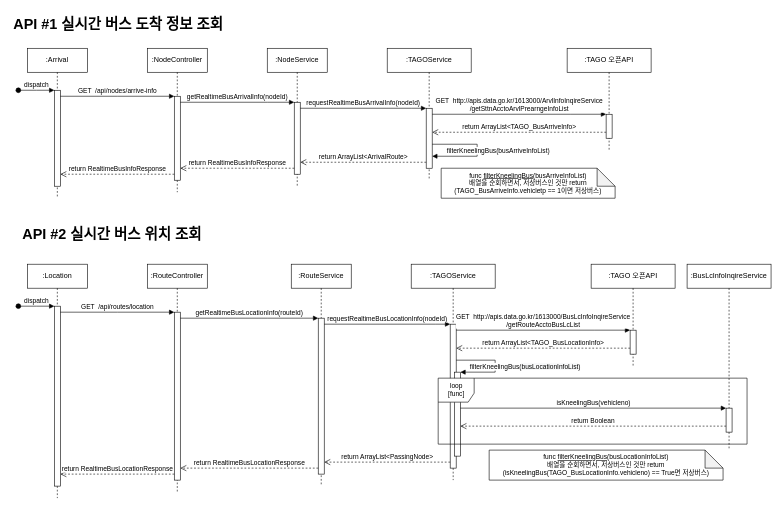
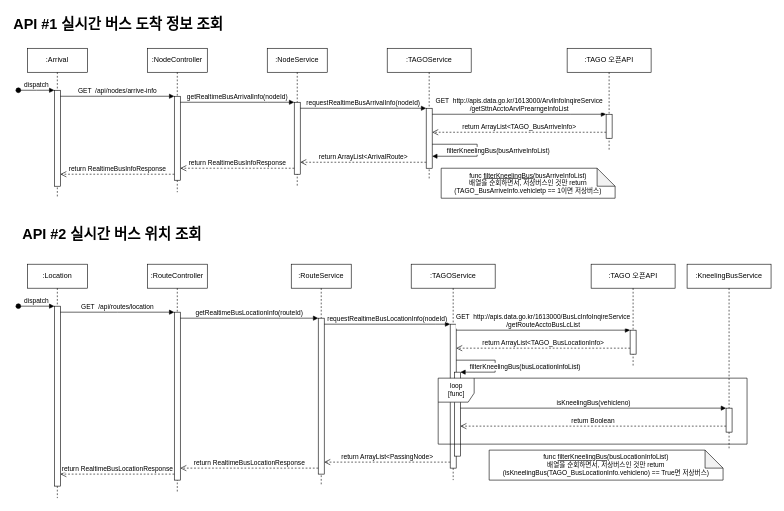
  <mxCell id="0" />
  <mxCell id="1" parent="0" />
  <mxCell id="2" value=":Arrival" style="shape=umlLifeline;perimeter=lifelinePerimeter;whiteSpace=wrap;html=1;container=0;dropTarget=0;collapsible=0;recursiveResize=0;outlineConnect=0;portConstraint=eastwest;newEdgeStyle={&quot;edgeStyle&quot;:&quot;elbowEdgeStyle&quot;,&quot;elbow&quot;:&quot;vertical&quot;,&quot;curved&quot;:0,&quot;rounded&quot;:0};" parent="1" vertex="1"><mxGeometry x="45" y="80" width="100" height="250" as="geometry" /></mxCell>
  <mxCell id="3" value="" style="html=1;points=[];perimeter=orthogonalPerimeter;outlineConnect=0;targetShapes=umlLifeline;portConstraint=eastwest;newEdgeStyle={&quot;edgeStyle&quot;:&quot;elbowEdgeStyle&quot;,&quot;elbow&quot;:&quot;vertical&quot;,&quot;curved&quot;:0,&quot;rounded&quot;:0};" parent="2" vertex="1"><mxGeometry x="45" y="70" width="10" height="160" as="geometry" /></mxCell>
  <mxCell id="4" value="dispatch" style="html=1;verticalAlign=bottom;startArrow=oval;endArrow=block;startSize=8;edgeStyle=elbowEdgeStyle;elbow=vertical;curved=0;rounded=0;" parent="2" target="3" edge="1"><mxGeometry relative="1" as="geometry"><mxPoint x="-15" y="70" as="sourcePoint" /></mxGeometry></mxCell>
  <mxCell id="5" value=":NodeController" style="shape=umlLifeline;perimeter=lifelinePerimeter;whiteSpace=wrap;html=1;container=0;dropTarget=0;collapsible=0;recursiveResize=0;outlineConnect=0;portConstraint=eastwest;newEdgeStyle={&quot;edgeStyle&quot;:&quot;elbowEdgeStyle&quot;,&quot;elbow&quot;:&quot;vertical&quot;,&quot;curved&quot;:0,&quot;rounded&quot;:0};" parent="1" vertex="1"><mxGeometry x="245" y="80" width="100" height="240" as="geometry" /></mxCell>
  <mxCell id="6" value="" style="html=1;points=[];perimeter=orthogonalPerimeter;outlineConnect=0;targetShapes=umlLifeline;portConstraint=eastwest;newEdgeStyle={&quot;edgeStyle&quot;:&quot;elbowEdgeStyle&quot;,&quot;elbow&quot;:&quot;vertical&quot;,&quot;curved&quot;:0,&quot;rounded&quot;:0};" parent="5" vertex="1"><mxGeometry x="45" y="80" width="10" height="140" as="geometry" /></mxCell>
  <mxCell id="7" value="GET&amp;nbsp;&amp;nbsp;/api/nodes/arrive-info" style="html=1;verticalAlign=bottom;endArrow=block;edgeStyle=elbowEdgeStyle;elbow=vertical;curved=0;rounded=0;" parent="1" source="3" target="6" edge="1"><mxGeometry relative="1" as="geometry"><mxPoint x="210" y="170" as="sourcePoint" /><Array as="points"><mxPoint x="195" y="160" /></Array></mxGeometry></mxCell>
  <mxCell id="8" value=":TAGOService" style="shape=umlLifeline;perimeter=lifelinePerimeter;whiteSpace=wrap;html=1;container=0;dropTarget=0;collapsible=0;recursiveResize=0;outlineConnect=0;portConstraint=eastwest;newEdgeStyle={&quot;edgeStyle&quot;:&quot;elbowEdgeStyle&quot;,&quot;elbow&quot;:&quot;vertical&quot;,&quot;curved&quot;:0,&quot;rounded&quot;:0};" vertex="1" parent="1"><mxGeometry x="645" y="80" width="140" height="220" as="geometry" /></mxCell>
  <mxCell id="9" value="" style="html=1;points=[];perimeter=orthogonalPerimeter;outlineConnect=0;targetShapes=umlLifeline;portConstraint=eastwest;newEdgeStyle={&quot;edgeStyle&quot;:&quot;elbowEdgeStyle&quot;,&quot;elbow&quot;:&quot;vertical&quot;,&quot;curved&quot;:0,&quot;rounded&quot;:0};" vertex="1" parent="8"><mxGeometry x="65" y="100" width="10" height="100" as="geometry" /></mxCell>
  <mxCell id="10" value="filterKneelingBus(busArriveInfoList)" style="html=1;verticalAlign=bottom;endArrow=block;rounded=0;fontFamily=Helvetica;fontSize=11;" edge="1" parent="8" source="9" target="9"><mxGeometry x="0.172" y="-40" width="80" relative="1" as="geometry"><mxPoint x="90" y="300" as="sourcePoint" /><mxPoint x="80" y="180" as="targetPoint" /><Array as="points"><mxPoint x="150" y="160" /><mxPoint x="150" y="180" /></Array><mxPoint x="40" y="40" as="offset" /></mxGeometry></mxCell>
  <mxCell id="11" value=":NodeService" style="shape=umlLifeline;perimeter=lifelinePerimeter;whiteSpace=wrap;html=1;container=0;dropTarget=0;collapsible=0;recursiveResize=0;outlineConnect=0;portConstraint=eastwest;newEdgeStyle={&quot;edgeStyle&quot;:&quot;elbowEdgeStyle&quot;,&quot;elbow&quot;:&quot;vertical&quot;,&quot;curved&quot;:0,&quot;rounded&quot;:0};" vertex="1" parent="1"><mxGeometry x="445" y="80" width="100" height="230" as="geometry" /></mxCell>
  <mxCell id="12" value="" style="html=1;points=[];perimeter=orthogonalPerimeter;outlineConnect=0;targetShapes=umlLifeline;portConstraint=eastwest;newEdgeStyle={&quot;edgeStyle&quot;:&quot;elbowEdgeStyle&quot;,&quot;elbow&quot;:&quot;vertical&quot;,&quot;curved&quot;:0,&quot;rounded&quot;:0};" vertex="1" parent="11"><mxGeometry x="45" y="90" width="10" height="120" as="geometry" /></mxCell>
  <mxCell id="13" value="getRealtimeBusArrivalInfo(nodeId)" style="html=1;verticalAlign=bottom;endArrow=block;edgeStyle=elbowEdgeStyle;elbow=vertical;curved=0;rounded=0;" edge="1" parent="1" source="6" target="12"><mxGeometry relative="1" as="geometry"><mxPoint x="305" y="170" as="sourcePoint" /><Array as="points"><mxPoint x="445" y="170" /><mxPoint x="400" y="180" /></Array><mxPoint x="495" y="180" as="targetPoint" /></mxGeometry></mxCell>
  <mxCell id="14" value="requestRealtimeBusArrivalInfo(nodeId)" style="html=1;verticalAlign=bottom;endArrow=block;edgeStyle=elbowEdgeStyle;elbow=vertical;curved=0;rounded=0;" edge="1" parent="1" source="12" target="9"><mxGeometry relative="1" as="geometry"><mxPoint x="505" y="190" as="sourcePoint" /><Array as="points"><mxPoint x="685" y="180" /><mxPoint x="605" y="190" /></Array><mxPoint x="695" y="190" as="targetPoint" /></mxGeometry></mxCell>
  <mxCell id="15" value=":TAGO 오픈API" style="shape=umlLifeline;perimeter=lifelinePerimeter;whiteSpace=wrap;html=1;container=0;dropTarget=0;collapsible=0;recursiveResize=0;outlineConnect=0;portConstraint=eastwest;newEdgeStyle={&quot;edgeStyle&quot;:&quot;elbowEdgeStyle&quot;,&quot;elbow&quot;:&quot;vertical&quot;,&quot;curved&quot;:0,&quot;rounded&quot;:0};" vertex="1" parent="1"><mxGeometry x="945" y="80" width="140" height="170" as="geometry" /></mxCell>
  <mxCell id="16" value="" style="html=1;points=[];perimeter=orthogonalPerimeter;outlineConnect=0;targetShapes=umlLifeline;portConstraint=eastwest;newEdgeStyle={&quot;edgeStyle&quot;:&quot;elbowEdgeStyle&quot;,&quot;elbow&quot;:&quot;vertical&quot;,&quot;curved&quot;:0,&quot;rounded&quot;:0};" vertex="1" parent="15"><mxGeometry x="65" y="110" width="10" height="40" as="geometry" /></mxCell>
  <mxCell id="17" value="&lt;font style=&quot;font-size: 11px;&quot;&gt;GET&amp;nbsp;&amp;nbsp;http://apis.data.go.kr/1613000/ArvlInfoInqireService&lt;br&gt;/&lt;span style=&quot;line-height: 107%;&quot; lang=&quot;EN-US&quot;&gt;getSttnAcctoArvlPrearngeInfoList&lt;/span&gt;&lt;/font&gt;" style="html=1;verticalAlign=bottom;endArrow=block;edgeStyle=elbowEdgeStyle;elbow=vertical;curved=0;rounded=0;" edge="1" parent="1" target="16" source="9"><mxGeometry relative="1" as="geometry"><mxPoint x="765" y="190" as="sourcePoint" /><Array as="points"><mxPoint x="950" y="190" /><mxPoint x="870" y="200" /></Array><mxPoint x="960" y="200" as="targetPoint" /></mxGeometry></mxCell>
  <mxCell id="18" value="return ArrayList&amp;lt;TAGO_BusArriveInfo&amp;gt;" style="html=1;verticalAlign=bottom;endArrow=open;dashed=1;endSize=8;edgeStyle=elbowEdgeStyle;elbow=vertical;curved=0;rounded=0;" edge="1" parent="1" source="16" target="9"><mxGeometry relative="1" as="geometry"><mxPoint x="765" y="220" as="targetPoint" /><Array as="points"><mxPoint x="870" y="220" /><mxPoint x="960" y="230" /><mxPoint x="935" y="239.5" /></Array><mxPoint x="1020" y="239.5" as="sourcePoint" /></mxGeometry></mxCell>
  <mxCell id="19" value="return ArrayList&amp;lt;ArrivalRoute&amp;gt;" style="html=1;verticalAlign=bottom;endArrow=open;dashed=1;endSize=8;edgeStyle=elbowEdgeStyle;elbow=vertical;curved=0;rounded=0;" edge="1" parent="1" source="9" target="12"><mxGeometry relative="1" as="geometry"><mxPoint x="720" y="230" as="targetPoint" /><Array as="points"><mxPoint x="545" y="270" /><mxPoint x="685" y="390" /><mxPoint x="625" y="330" /><mxPoint x="635" y="350" /><mxPoint x="615" y="370" /><mxPoint x="970" y="240" /><mxPoint x="945" y="249.5" /></Array><mxPoint x="1020" y="230" as="sourcePoint" /></mxGeometry></mxCell>
  <mxCell id="20" value="return RealtimeBusInfoResponse" style="html=1;verticalAlign=bottom;endArrow=open;dashed=1;endSize=8;edgeStyle=elbowEdgeStyle;elbow=vertical;curved=0;rounded=0;" edge="1" parent="1" source="12" target="6"><mxGeometry relative="1" as="geometry"><mxPoint x="280" y="370" as="targetPoint" /><Array as="points"><mxPoint x="395" y="280" /><mxPoint x="435" y="340" /><mxPoint x="335" y="360" /><mxPoint x="415" y="370" /><mxPoint x="395" y="390" /><mxPoint x="750" y="260" /><mxPoint x="725" y="269.5" /></Array><mxPoint x="480" y="370" as="sourcePoint" /></mxGeometry></mxCell>
  <mxCell id="21" value="return RealtimeBusInfoResponse" style="html=1;verticalAlign=bottom;endArrow=open;dashed=1;endSize=8;edgeStyle=elbowEdgeStyle;elbow=vertical;curved=0;rounded=0;" edge="1" parent="1" source="6" target="3"><mxGeometry relative="1" as="geometry"><mxPoint x="55" y="370" as="targetPoint" /><Array as="points"><mxPoint x="275" y="290" /><mxPoint x="285" y="350" /><mxPoint x="190" y="370" /><mxPoint x="90" y="390" /><mxPoint x="170" y="400" /><mxPoint x="150" y="420" /><mxPoint x="505" y="290" /><mxPoint x="480" y="299.5" /></Array><mxPoint x="285" y="370" as="sourcePoint" /></mxGeometry></mxCell>
  <mxCell id="22" value=":Location" style="shape=umlLifeline;perimeter=lifelinePerimeter;whiteSpace=wrap;html=1;container=0;dropTarget=0;collapsible=0;recursiveResize=0;outlineConnect=0;portConstraint=eastwest;newEdgeStyle={&quot;edgeStyle&quot;:&quot;elbowEdgeStyle&quot;,&quot;elbow&quot;:&quot;vertical&quot;,&quot;curved&quot;:0,&quot;rounded&quot;:0};" vertex="1" parent="1"><mxGeometry x="45" y="440" width="100" height="390" as="geometry" /></mxCell>
  <mxCell id="23" value="" style="html=1;points=[];perimeter=orthogonalPerimeter;outlineConnect=0;targetShapes=umlLifeline;portConstraint=eastwest;newEdgeStyle={&quot;edgeStyle&quot;:&quot;elbowEdgeStyle&quot;,&quot;elbow&quot;:&quot;vertical&quot;,&quot;curved&quot;:0,&quot;rounded&quot;:0};" vertex="1" parent="22"><mxGeometry x="45" y="70" width="10" height="300" as="geometry" /></mxCell>
  <mxCell id="24" value="dispatch" style="html=1;verticalAlign=bottom;startArrow=oval;endArrow=block;startSize=8;edgeStyle=elbowEdgeStyle;elbow=vertical;curved=0;rounded=0;" edge="1" parent="22" target="23"><mxGeometry relative="1" as="geometry"><mxPoint x="-15" y="70" as="sourcePoint" /></mxGeometry></mxCell>
  <mxCell id="25" value=":RouteController" style="shape=umlLifeline;perimeter=lifelinePerimeter;whiteSpace=wrap;html=1;container=0;dropTarget=0;collapsible=0;recursiveResize=0;outlineConnect=0;portConstraint=eastwest;newEdgeStyle={&quot;edgeStyle&quot;:&quot;elbowEdgeStyle&quot;,&quot;elbow&quot;:&quot;vertical&quot;,&quot;curved&quot;:0,&quot;rounded&quot;:0};" vertex="1" parent="1"><mxGeometry x="245" y="440" width="100" height="380" as="geometry" /></mxCell>
  <mxCell id="26" value="" style="html=1;points=[];perimeter=orthogonalPerimeter;outlineConnect=0;targetShapes=umlLifeline;portConstraint=eastwest;newEdgeStyle={&quot;edgeStyle&quot;:&quot;elbowEdgeStyle&quot;,&quot;elbow&quot;:&quot;vertical&quot;,&quot;curved&quot;:0,&quot;rounded&quot;:0};" vertex="1" parent="25"><mxGeometry x="45" y="80" width="10" height="280" as="geometry" /></mxCell>
  <mxCell id="27" value="GET&amp;nbsp;&amp;nbsp;/api/routes/location" style="html=1;verticalAlign=bottom;endArrow=block;edgeStyle=elbowEdgeStyle;elbow=vertical;curved=0;rounded=0;" edge="1" parent="1" source="23" target="26"><mxGeometry relative="1" as="geometry"><mxPoint x="210" y="530" as="sourcePoint" /><Array as="points"><mxPoint x="195" y="520" /></Array></mxGeometry></mxCell>
  <mxCell id="28" value=":TAGOService" style="shape=umlLifeline;perimeter=lifelinePerimeter;whiteSpace=wrap;html=1;container=0;dropTarget=0;collapsible=0;recursiveResize=0;outlineConnect=0;portConstraint=eastwest;newEdgeStyle={&quot;edgeStyle&quot;:&quot;elbowEdgeStyle&quot;,&quot;elbow&quot;:&quot;vertical&quot;,&quot;curved&quot;:0,&quot;rounded&quot;:0};" vertex="1" parent="1"><mxGeometry x="685" y="440" width="140" height="360" as="geometry" /></mxCell>
  <mxCell id="29" value="" style="html=1;points=[];perimeter=orthogonalPerimeter;outlineConnect=0;targetShapes=umlLifeline;portConstraint=eastwest;newEdgeStyle={&quot;edgeStyle&quot;:&quot;elbowEdgeStyle&quot;,&quot;elbow&quot;:&quot;vertical&quot;,&quot;curved&quot;:0,&quot;rounded&quot;:0};" vertex="1" parent="28"><mxGeometry x="65" y="100" width="10" height="240" as="geometry" /></mxCell>
  <mxCell id="30" value="filterKneelingBus(&lt;span style=&quot;background-color: rgb(248, 249, 250);&quot;&gt;busLocationInfoList&lt;/span&gt;)" style="html=1;verticalAlign=bottom;endArrow=block;rounded=0;fontFamily=Helvetica;fontSize=11;startArrow=none;" edge="1" parent="28" source="29" target="31"><mxGeometry x="0.189" y="-50" width="80" relative="1" as="geometry"><mxPoint x="90" y="300" as="sourcePoint" /><mxPoint x="170" y="300" as="targetPoint" /><Array as="points"><mxPoint x="140" y="160" /><mxPoint x="140" y="180" /></Array><mxPoint x="50" y="50" as="offset" /></mxGeometry></mxCell>
  <mxCell id="31" value="" style="html=1;points=[];perimeter=orthogonalPerimeter;outlineConnect=0;targetShapes=umlLifeline;portConstraint=eastwest;newEdgeStyle={&quot;edgeStyle&quot;:&quot;elbowEdgeStyle&quot;,&quot;elbow&quot;:&quot;vertical&quot;,&quot;curved&quot;:0,&quot;rounded&quot;:0};" vertex="1" parent="28"><mxGeometry x="72" y="180" width="10" height="140" as="geometry" /></mxCell>
  <mxCell id="32" value="" style="html=1;verticalAlign=bottom;endArrow=none;rounded=0;fontFamily=Helvetica;fontSize=11;" edge="1" parent="28" source="29" target="31"><mxGeometry x="0.133" y="-40" width="80" relative="1" as="geometry"><mxPoint x="785" y="700" as="sourcePoint" /><mxPoint x="785" y="720" as="targetPoint" /><Array as="points" /><mxPoint x="40" y="40" as="offset" /></mxGeometry></mxCell>
  <mxCell id="33" value=":RouteService" style="shape=umlLifeline;perimeter=lifelinePerimeter;whiteSpace=wrap;html=1;container=0;dropTarget=0;collapsible=0;recursiveResize=0;outlineConnect=0;portConstraint=eastwest;newEdgeStyle={&quot;edgeStyle&quot;:&quot;elbowEdgeStyle&quot;,&quot;elbow&quot;:&quot;vertical&quot;,&quot;curved&quot;:0,&quot;rounded&quot;:0};" vertex="1" parent="1"><mxGeometry x="485" y="440" width="100" height="370" as="geometry" /></mxCell>
  <mxCell id="34" value="" style="html=1;points=[];perimeter=orthogonalPerimeter;outlineConnect=0;targetShapes=umlLifeline;portConstraint=eastwest;newEdgeStyle={&quot;edgeStyle&quot;:&quot;elbowEdgeStyle&quot;,&quot;elbow&quot;:&quot;vertical&quot;,&quot;curved&quot;:0,&quot;rounded&quot;:0};" vertex="1" parent="33"><mxGeometry x="45" y="90" width="10" height="260" as="geometry" /></mxCell>
  <mxCell id="35" value="getRealtimeBusLocationInfo(routeId)" style="html=1;verticalAlign=bottom;endArrow=block;edgeStyle=elbowEdgeStyle;elbow=vertical;curved=0;rounded=0;" edge="1" parent="1" source="26" target="34"><mxGeometry relative="1" as="geometry"><mxPoint x="305" y="530" as="sourcePoint" /><Array as="points"><mxPoint x="445" y="530" /><mxPoint x="400" y="540" /></Array><mxPoint x="495" y="540" as="targetPoint" /></mxGeometry></mxCell>
  <mxCell id="36" value="requestRealtimeBusLocationInfo(nodeId)" style="html=1;verticalAlign=bottom;endArrow=block;edgeStyle=elbowEdgeStyle;elbow=vertical;curved=0;rounded=0;" edge="1" parent="1" source="34" target="29"><mxGeometry relative="1" as="geometry"><mxPoint x="545" y="550" as="sourcePoint" /><Array as="points"><mxPoint x="725" y="540" /><mxPoint x="645" y="550" /></Array><mxPoint x="735" y="550" as="targetPoint" /></mxGeometry></mxCell>
  <mxCell id="37" value=":TAGO 오픈API" style="shape=umlLifeline;perimeter=lifelinePerimeter;whiteSpace=wrap;html=1;container=0;dropTarget=0;collapsible=0;recursiveResize=0;outlineConnect=0;portConstraint=eastwest;newEdgeStyle={&quot;edgeStyle&quot;:&quot;elbowEdgeStyle&quot;,&quot;elbow&quot;:&quot;vertical&quot;,&quot;curved&quot;:0,&quot;rounded&quot;:0};" vertex="1" parent="1"><mxGeometry x="985" y="440" width="140" height="170" as="geometry" /></mxCell>
  <mxCell id="38" value="" style="html=1;points=[];perimeter=orthogonalPerimeter;outlineConnect=0;targetShapes=umlLifeline;portConstraint=eastwest;newEdgeStyle={&quot;edgeStyle&quot;:&quot;elbowEdgeStyle&quot;,&quot;elbow&quot;:&quot;vertical&quot;,&quot;curved&quot;:0,&quot;rounded&quot;:0};" vertex="1" parent="37"><mxGeometry x="65" y="110" width="10" height="40" as="geometry" /></mxCell>
  <mxCell id="39" value="&lt;font style=&quot;font-size: 11px;&quot;&gt;&lt;font style=&quot;&quot;&gt;GET&amp;nbsp;&amp;nbsp;&lt;span style=&quot;&quot; lang=&quot;EN-US&quot;&gt;http://apis.data.go.kr/1613000/BusLcInfoInqireService&lt;/span&gt;&lt;br&gt;/&lt;/font&gt;&lt;span lang=&quot;EN-US&quot;&gt;getRouteAcctoBusLcList&lt;/span&gt;&lt;/font&gt;" style="html=1;verticalAlign=bottom;endArrow=block;edgeStyle=elbowEdgeStyle;elbow=vertical;curved=0;rounded=0;" edge="1" parent="1" source="29" target="38"><mxGeometry relative="1" as="geometry"><mxPoint x="805" y="550" as="sourcePoint" /><Array as="points"><mxPoint x="990" y="550" /><mxPoint x="910" y="560" /></Array><mxPoint x="1000" y="560" as="targetPoint" /></mxGeometry></mxCell>
  <mxCell id="40" value="return ArrayList&amp;lt;TAGO_BusLocationInfo&amp;gt;" style="html=1;verticalAlign=bottom;endArrow=open;dashed=1;endSize=8;edgeStyle=elbowEdgeStyle;elbow=vertical;curved=0;rounded=0;" edge="1" parent="1" source="38" target="29"><mxGeometry relative="1" as="geometry"><mxPoint x="805" y="580" as="targetPoint" /><Array as="points"><mxPoint x="910" y="580" /><mxPoint x="1000" y="590" /><mxPoint x="975" y="599.5" /></Array><mxPoint x="1060" y="599.5" as="sourcePoint" /></mxGeometry></mxCell>
  <mxCell id="41" value="return ArrayList&amp;lt;PassingNode&amp;gt;" style="html=1;verticalAlign=bottom;endArrow=open;dashed=1;endSize=8;edgeStyle=elbowEdgeStyle;elbow=vertical;curved=0;rounded=0;" edge="1" parent="1" source="29" target="34"><mxGeometry relative="1" as="geometry"><mxPoint x="760" y="590" as="targetPoint" /><Array as="points"><mxPoint x="685" y="770" /><mxPoint x="615" y="760" /><mxPoint x="665" y="690" /><mxPoint x="675" y="710" /><mxPoint x="655" y="730" /><mxPoint x="1010" y="600" /><mxPoint x="985" y="609.5" /></Array><mxPoint x="1060" y="590" as="sourcePoint" /></mxGeometry></mxCell>
  <mxCell id="42" value="return RealtimeBusLocationResponse" style="html=1;verticalAlign=bottom;endArrow=open;dashed=1;endSize=8;edgeStyle=elbowEdgeStyle;elbow=vertical;curved=0;rounded=0;" edge="1" parent="1" source="34" target="26"><mxGeometry relative="1" as="geometry"><mxPoint x="280" y="730" as="targetPoint" /><Array as="points"><mxPoint x="465" y="780" /><mxPoint x="435" y="700" /><mxPoint x="335" y="720" /><mxPoint x="415" y="730" /><mxPoint x="395" y="750" /><mxPoint x="750" y="620" /><mxPoint x="725" y="629.5" /></Array><mxPoint x="480" y="730" as="sourcePoint" /></mxGeometry></mxCell>
  <mxCell id="43" value="return RealtimeBusLocationResponse" style="html=1;verticalAlign=bottom;endArrow=open;dashed=1;endSize=8;edgeStyle=elbowEdgeStyle;elbow=vertical;curved=0;rounded=0;" edge="1" parent="1" source="26" target="23"><mxGeometry relative="1" as="geometry"><mxPoint x="55" y="730" as="targetPoint" /><Array as="points"><mxPoint x="165" y="790" /><mxPoint x="285" y="710" /><mxPoint x="190" y="730" /><mxPoint x="90" y="750" /><mxPoint x="170" y="760" /><mxPoint x="150" y="780" /><mxPoint x="505" y="650" /><mxPoint x="480" y="659.5" /></Array><mxPoint x="285" y="730" as="sourcePoint" /></mxGeometry></mxCell>
  <mxCell id="44" value="API #1 실시간 버스 도착 정보 조회" style="text;strokeColor=none;fillColor=none;html=1;fontSize=24;fontStyle=1;verticalAlign=middle;align=left;fontFamily=Helvetica;" vertex="1" parent="1"><mxGeometry x="20" y="20" width="420" height="40" as="geometry" /></mxCell>
  <mxCell id="45" value="API #2 실시간 버스 위치 조회" style="text;strokeColor=none;fillColor=none;html=1;fontSize=24;fontStyle=1;verticalAlign=middle;align=left;fontFamily=Helvetica;" vertex="1" parent="1"><mxGeometry x="35" y="370" width="420" height="40" as="geometry" /></mxCell>
- <mxCell id="46" value=":BusLcInfoInqireService" style="shape=umlLifeline;perimeter=lifelinePerimeter;whiteSpace=wrap;html=1;container=0;dropTarget=0;collapsible=0;recursiveResize=0;outlineConnect=0;portConstraint=eastwest;newEdgeStyle={&quot;edgeStyle&quot;:&quot;elbowEdgeStyle&quot;,&quot;elbow&quot;:&quot;vertical&quot;,&quot;curved&quot;:0,&quot;rounded&quot;:0};" vertex="1" parent="1"><mxGeometry x="1145" y="440" width="140" height="310" as="geometry" /></mxCell>
+ <mxCell id="46" value=":KneelingBusService" style="shape=umlLifeline;perimeter=lifelinePerimeter;whiteSpace=wrap;html=1;container=0;dropTarget=0;collapsible=0;recursiveResize=0;outlineConnect=0;portConstraint=eastwest;newEdgeStyle={&quot;edgeStyle&quot;:&quot;elbowEdgeStyle&quot;,&quot;elbow&quot;:&quot;vertical&quot;,&quot;curved&quot;:0,&quot;rounded&quot;:0};" vertex="1" parent="1"><mxGeometry x="1145" y="440" width="140" height="310" as="geometry" /></mxCell>
  <mxCell id="47" value="" style="html=1;points=[];perimeter=orthogonalPerimeter;outlineConnect=0;targetShapes=umlLifeline;portConstraint=eastwest;newEdgeStyle={&quot;edgeStyle&quot;:&quot;elbowEdgeStyle&quot;,&quot;elbow&quot;:&quot;vertical&quot;,&quot;curved&quot;:0,&quot;rounded&quot;:0};" vertex="1" parent="46"><mxGeometry x="65" y="240" width="10" height="40" as="geometry" /></mxCell>
  <mxCell id="48" value="func &lt;u&gt;filterKneelingBus&lt;/u&gt;(busArriveInfoList)&lt;br&gt;배열을 순회하면서, 저상버스인 것만 return&lt;br&gt;(TAGO_BusArriveInfo.vehicletp == 1이면 저상버스)" style="shape=note;whiteSpace=wrap;html=1;backgroundOutline=1;darkOpacity=0.05;fontFamily=Helvetica;fontSize=11;fillColor=default;" vertex="1" parent="1"><mxGeometry x="735" y="280" width="290" height="50" as="geometry" /></mxCell>
  <mxCell id="49" value="isKneelingBus(vehicleno)" style="html=1;verticalAlign=bottom;endArrow=block;edgeStyle=elbowEdgeStyle;elbow=vertical;curved=0;rounded=0;" edge="1" parent="1" source="31" target="47"><mxGeometry relative="1" as="geometry"><mxPoint x="825" y="690" as="sourcePoint" /><Array as="points"><mxPoint x="975" y="680" /><mxPoint x="1005" y="670" /><mxPoint x="1105" y="640" /><mxPoint x="1025" y="660" /><mxPoint x="1055" y="690" /><mxPoint x="975" y="700" /></Array><mxPoint x="1115" y="690" as="targetPoint" /></mxGeometry></mxCell>
  <mxCell id="50" value="return Boolean" style="html=1;verticalAlign=bottom;endArrow=open;dashed=1;endSize=8;edgeStyle=elbowEdgeStyle;elbow=vertical;curved=0;rounded=0;" edge="1" parent="1" source="47" target="31"><mxGeometry relative="1" as="geometry"><mxPoint x="825" y="660" as="targetPoint" /><Array as="points"><mxPoint x="985" y="710" /><mxPoint x="975" y="660" /><mxPoint x="1065" y="670" /><mxPoint x="1040" y="679.5" /></Array><mxPoint x="1115" y="660" as="sourcePoint" /></mxGeometry></mxCell>
  <mxCell id="51" value="func &lt;u&gt;filterKneelingBus&lt;/u&gt;(busLocationInfoList)&lt;br&gt;배열을 순회하면서, 저상버스인 것만 return&lt;br&gt;(isKneelingBus(TAGO_BusLocationInfo.vehicleno) == True면 저상버스)" style="shape=note;whiteSpace=wrap;html=1;backgroundOutline=1;darkOpacity=0.05;fontFamily=Helvetica;fontSize=11;fillColor=default;" vertex="1" parent="1"><mxGeometry x="815" y="750" width="390" height="50" as="geometry" /></mxCell>
  <mxCell id="52" value="loop&lt;br&gt;[func]" style="shape=umlFrame;tabPosition=left;html=1;boundedLbl=1;labelInHeader=1;width=60;height=40;fontFamily=Helvetica;fontSize=11;fillColor=default;" vertex="1" parent="1"><mxGeometry x="730" y="630" width="515" height="110" as="geometry" /></mxCell>
